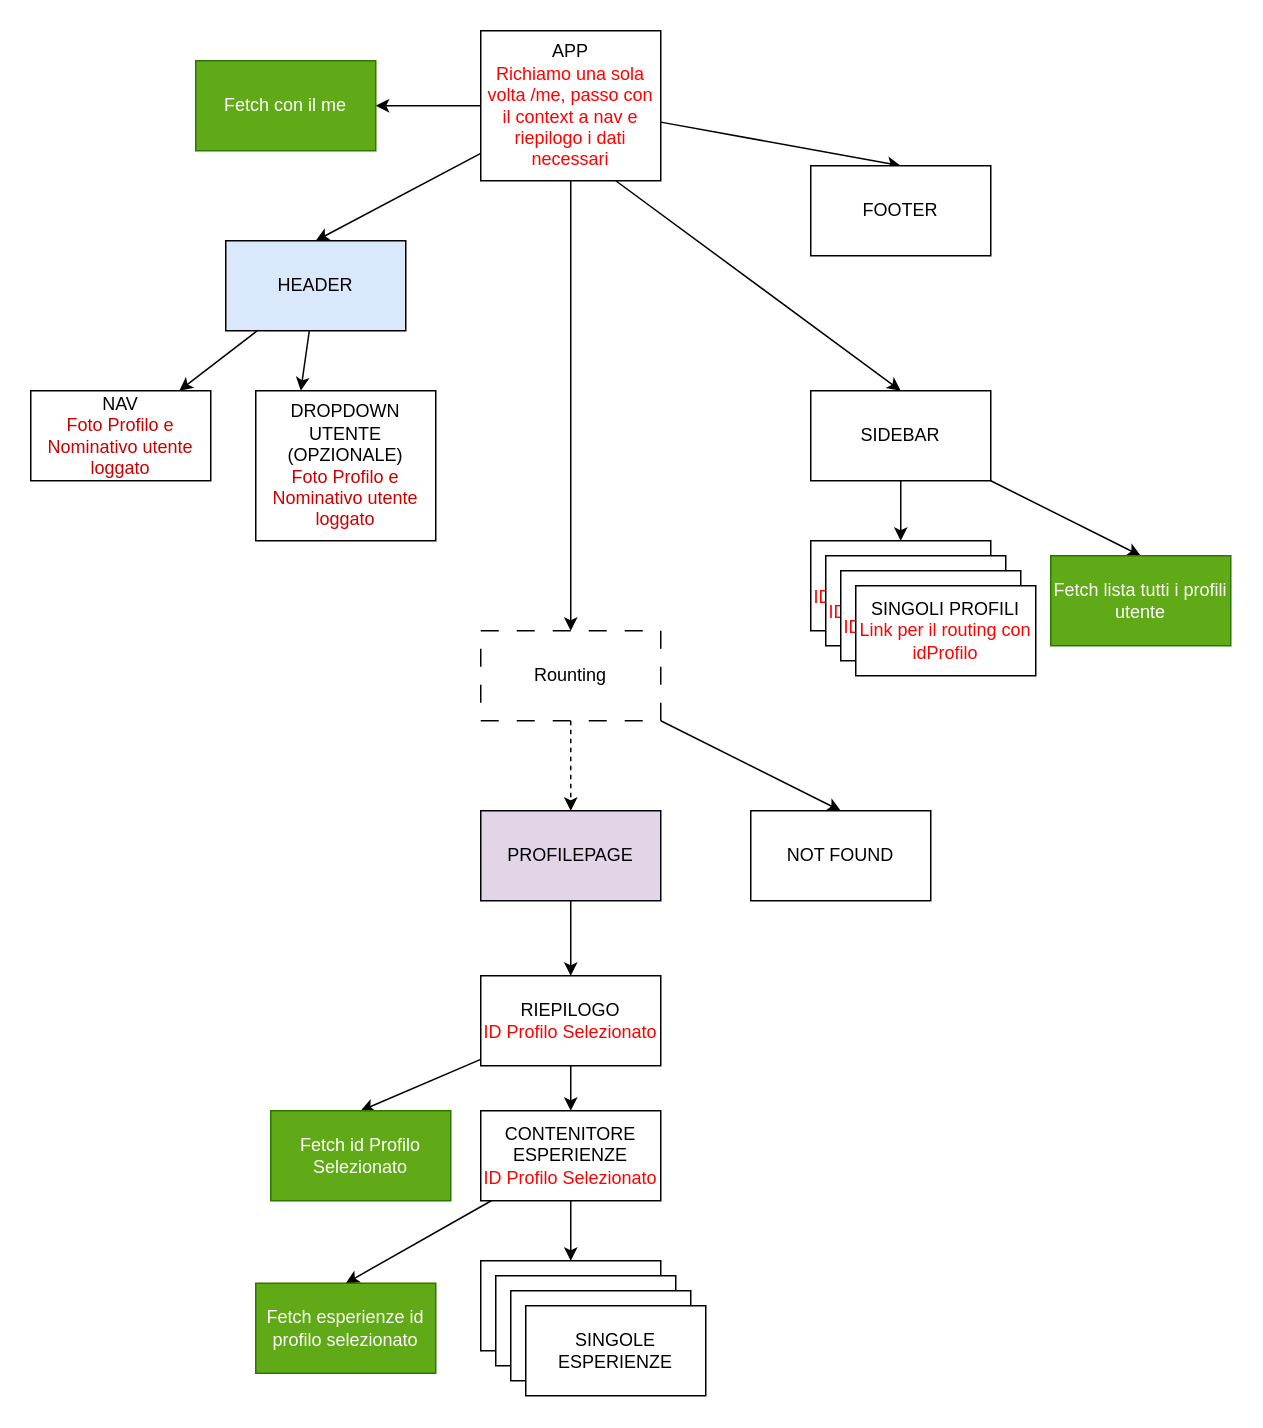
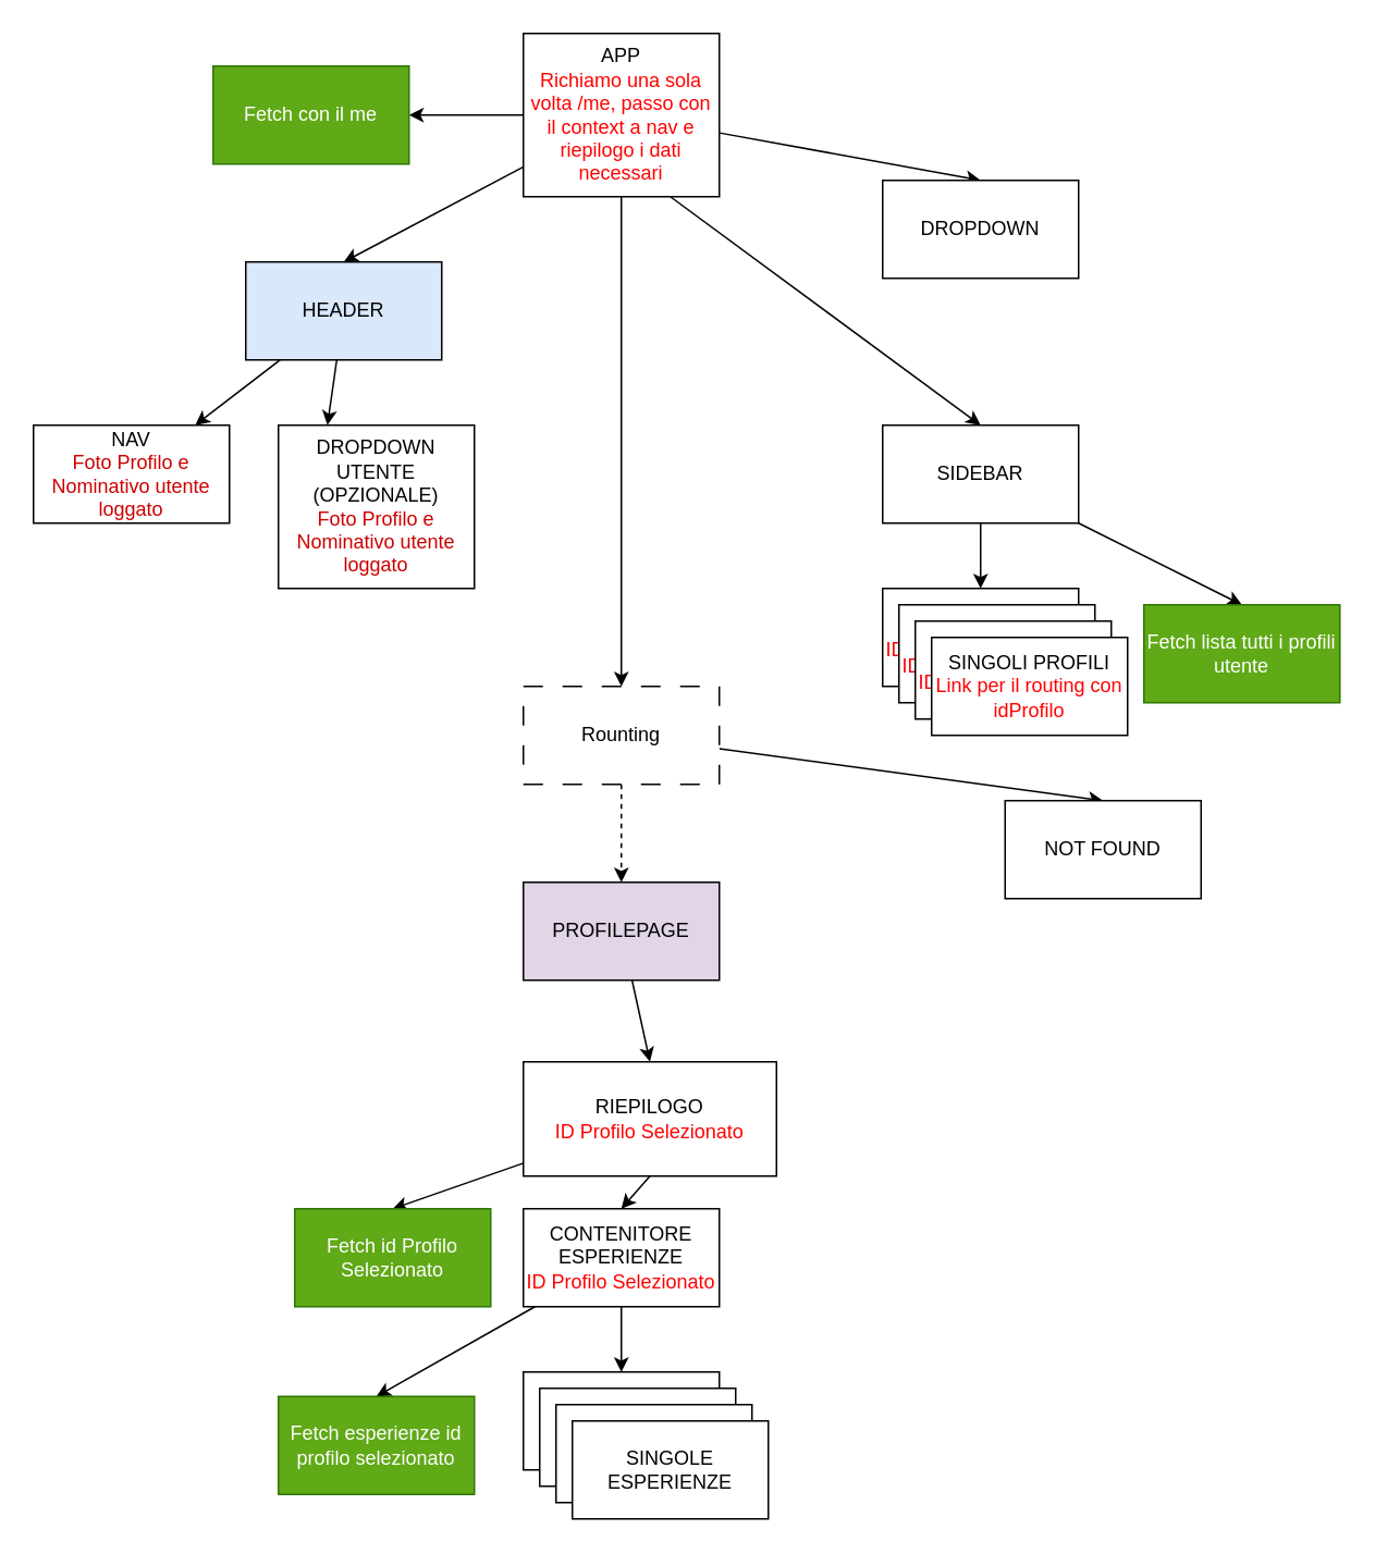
  <mxCell id="0" />
  <mxCell id="1" parent="0" />
  <mxCell id="2" style="edgeStyle=none;html=1;" parent="1" source="4" target="12" edge="1"><mxGeometry relative="1" as="geometry" /></mxCell>
  <mxCell id="3" style="edgeStyle=none;html=1;entryX=0.25;entryY=0;entryDx=0;entryDy=0;" parent="1" source="4" target="13" edge="1"><mxGeometry relative="1" as="geometry" /></mxCell>
  <mxCell id="4" value="HEADER" style="rounded=0;whiteSpace=wrap;html=1;fillColor=#dae8fc;" parent="1" vertex="1"><mxGeometry x="150" y="160" width="120" height="60" as="geometry" /></mxCell>
  <mxCell id="5" style="edgeStyle=none;html=1;entryX=0.5;entryY=0;entryDx=0;entryDy=0;" parent="1" source="8" target="4" edge="1"><mxGeometry relative="1" as="geometry" /></mxCell>
  <mxCell id="6" style="edgeStyle=none;html=1;entryX=0.5;entryY=0;entryDx=0;entryDy=0;" parent="1" source="8" target="11" edge="1"><mxGeometry relative="1" as="geometry" /></mxCell>
  <mxCell id="7" style="edgeStyle=none;html=1;entryX=1;entryY=0.5;entryDx=0;entryDy=0;fontColor=#FF0000;" parent="1" source="8" target="37" edge="1"><mxGeometry relative="1" as="geometry" /></mxCell>
  <mxCell id="8" value="APP&lt;br&gt;&lt;font color=&quot;#ff0000&quot;&gt;Richiamo una sola volta /me, passo con il context a nav e riepilogo i dati necessari&lt;/font&gt;" style="rounded=0;whiteSpace=wrap;html=1;" parent="1" vertex="1"><mxGeometry x="320" y="20" width="120" height="100" as="geometry" /></mxCell>
  <mxCell id="9" style="edgeStyle=none;html=1;entryX=0.5;entryY=0;entryDx=0;entryDy=0;exitX=0.5;exitY=1;exitDx=0;exitDy=0;" parent="1" source="8" target="17" edge="1"><mxGeometry relative="1" as="geometry"><mxPoint x="380" y="220" as="sourcePoint" /></mxGeometry></mxCell>
  <mxCell id="10" style="edgeStyle=none;html=1;entryX=0.5;entryY=0;entryDx=0;entryDy=0;exitX=0.75;exitY=1;exitDx=0;exitDy=0;" parent="1" source="8" target="20" edge="1"><mxGeometry relative="1" as="geometry"><mxPoint x="426.875" y="220" as="sourcePoint" /></mxGeometry></mxCell>
- <mxCell id="11" value="FOOTER" style="rounded=0;whiteSpace=wrap;html=1;" parent="1" vertex="1"><mxGeometry x="540" y="110" width="120" height="60" as="geometry" /></mxCell>
+ <mxCell id="11" value="DROPDOWN" style="rounded=0;whiteSpace=wrap;html=1;" parent="1" vertex="1"><mxGeometry x="540" y="110" width="120" height="60" as="geometry" /></mxCell>
  <mxCell id="12" value="NAV&lt;br&gt;&lt;font color=&quot;#cc0000&quot;&gt;Foto Profilo e Nominativo utente loggato&lt;/font&gt;" style="rounded=0;whiteSpace=wrap;html=1;" parent="1" vertex="1"><mxGeometry x="20" y="260" width="120" height="60" as="geometry" /></mxCell>
  <mxCell id="13" value="DROPDOWN UTENTE (OPZIONALE)&lt;br&gt;&lt;span style=&quot;color: rgb(204, 0, 0);&quot;&gt;Foto Profilo e Nominativo utente loggato&lt;/span&gt;" style="rounded=0;whiteSpace=wrap;html=1;" parent="1" vertex="1"><mxGeometry x="170" y="260" width="120" height="100" as="geometry" /></mxCell>
  <mxCell id="14" style="edgeStyle=none;html=1;entryX=0.5;entryY=0;entryDx=0;entryDy=0;exitX=0.5;exitY=1;exitDx=0;exitDy=0;" parent="1" source="22" target="25" edge="1"><mxGeometry relative="1" as="geometry"><mxPoint x="425.714" y="630" as="sourcePoint" /></mxGeometry></mxCell>
  <mxCell id="15" style="edgeStyle=none;html=1;exitX=0.5;exitY=1;exitDx=0;exitDy=0;dashed=1;" parent="1" source="17" target="39" edge="1"><mxGeometry relative="1" as="geometry" /></mxCell>
  <mxCell id="16" style="edgeStyle=none;html=1;entryX=0.5;entryY=0;entryDx=0;entryDy=0;" parent="1" source="17" target="40" edge="1"><mxGeometry relative="1" as="geometry" /></mxCell>
  <mxCell id="17" value="Rounting" style="rounded=0;whiteSpace=wrap;html=1;dashed=1;dashPattern=12 12;" parent="1" vertex="1"><mxGeometry x="320" y="420" width="120" height="60" as="geometry" /></mxCell>
  <mxCell id="18" style="edgeStyle=none;html=1;entryX=0.5;entryY=0;entryDx=0;entryDy=0;" parent="1" source="20" target="27" edge="1"><mxGeometry relative="1" as="geometry" /></mxCell>
  <mxCell id="19" style="edgeStyle=none;html=1;entryX=0.5;entryY=0;entryDx=0;entryDy=0;fontColor=#FF3333;" parent="1" source="20" target="30" edge="1"><mxGeometry relative="1" as="geometry" /></mxCell>
  <mxCell id="20" value="SIDEBAR" style="rounded=0;whiteSpace=wrap;html=1;" parent="1" vertex="1"><mxGeometry x="540" y="260" width="120" height="60" as="geometry" /></mxCell>
  <mxCell id="21" style="edgeStyle=none;html=1;entryX=0.5;entryY=0;entryDx=0;entryDy=0;fontColor=#FF3333;" parent="1" source="22" target="28" edge="1"><mxGeometry relative="1" as="geometry" /></mxCell>
- <mxCell id="22" value="RIEPILOGO&lt;br&gt;&lt;span style=&quot;color: rgb(255, 0, 0);&quot;&gt;ID Profilo Selezionato&lt;/span&gt;" style="rounded=0;whiteSpace=wrap;html=1;" parent="1" vertex="1"><mxGeometry x="320" y="650" width="120" height="60" as="geometry" /></mxCell>
+ <mxCell id="22" value="RIEPILOGO&lt;br&gt;&lt;span style=&quot;color: rgb(255, 0, 0);&quot;&gt;ID Profilo Selezionato&lt;/span&gt;" style="rounded=0;whiteSpace=wrap;html=1;" parent="1" vertex="1"><mxGeometry x="320" y="650" width="155" height="70" as="geometry" /></mxCell>
  <mxCell id="23" style="edgeStyle=none;html=1;entryX=0.5;entryY=0;entryDx=0;entryDy=0;" parent="1" source="25" target="26" edge="1"><mxGeometry relative="1" as="geometry" /></mxCell>
  <mxCell id="24" style="edgeStyle=none;html=1;entryX=0.5;entryY=0;entryDx=0;entryDy=0;fontColor=#FF3333;" parent="1" source="25" target="29" edge="1"><mxGeometry relative="1" as="geometry" /></mxCell>
  <mxCell id="25" value="CONTENITORE ESPERIENZE&lt;br&gt;&lt;span style=&quot;color: rgb(255, 0, 0);&quot;&gt;ID Profilo Selezionato&lt;/span&gt;" style="rounded=0;whiteSpace=wrap;html=1;" parent="1" vertex="1"><mxGeometry x="320" y="740" width="120" height="60" as="geometry" /></mxCell>
  <mxCell id="26" value="SINGOLE ESPERIENZE" style="rounded=0;whiteSpace=wrap;html=1;" parent="1" vertex="1"><mxGeometry x="320" y="840" width="120" height="60" as="geometry" /></mxCell>
  <mxCell id="27" value="SINGOLI PROFILI&lt;br&gt;&lt;font color=&quot;#ff0000&quot;&gt;ID Profilo Selezionato&lt;/font&gt;" style="rounded=0;whiteSpace=wrap;html=1;" parent="1" vertex="1"><mxGeometry x="540" y="360" width="120" height="60" as="geometry" /></mxCell>
  <mxCell id="28" value="Fetch id Profilo Selezionato" style="text;html=1;strokeColor=#2D7600;fillColor=#60a917;align=center;verticalAlign=middle;whiteSpace=wrap;rounded=0;fontColor=#ffffff;" parent="1" vertex="1"><mxGeometry x="180" y="740" width="120" height="60" as="geometry" /></mxCell>
  <mxCell id="29" value="Fetch esperienze id profilo selezionato" style="text;html=1;strokeColor=#2D7600;fillColor=#60a917;align=center;verticalAlign=middle;whiteSpace=wrap;rounded=0;fontColor=#ffffff;" parent="1" vertex="1"><mxGeometry x="170" y="855" width="120" height="60" as="geometry" /></mxCell>
  <mxCell id="30" value="Fetch lista tutti i profili utente" style="text;html=1;strokeColor=#2D7600;fillColor=#60a917;align=center;verticalAlign=middle;whiteSpace=wrap;rounded=0;fontColor=#ffffff;" parent="1" vertex="1"><mxGeometry x="700" y="370" width="120" height="60" as="geometry" /></mxCell>
  <mxCell id="31" value="SINGOLE ESPERIENZE" style="rounded=0;whiteSpace=wrap;html=1;" parent="1" vertex="1"><mxGeometry x="330" y="850" width="120" height="60" as="geometry" /></mxCell>
  <mxCell id="32" value="SINGOLE ESPERIENZE" style="rounded=0;whiteSpace=wrap;html=1;" parent="1" vertex="1"><mxGeometry x="340" y="860" width="120" height="60" as="geometry" /></mxCell>
  <mxCell id="33" value="SINGOLE ESPERIENZE" style="rounded=0;whiteSpace=wrap;html=1;" parent="1" vertex="1"><mxGeometry x="350" y="870" width="120" height="60" as="geometry" /></mxCell>
  <mxCell id="34" value="SINGOLI PROFILI&lt;br&gt;&lt;font color=&quot;#ff0000&quot;&gt;ID Profilo Selezionato&lt;/font&gt;" style="rounded=0;whiteSpace=wrap;html=1;" parent="1" vertex="1"><mxGeometry x="550" y="370" width="120" height="60" as="geometry" /></mxCell>
  <mxCell id="35" value="SINGOLI PROFILI&lt;br&gt;&lt;font color=&quot;#ff0000&quot;&gt;ID Profilo Selezionato&lt;/font&gt;" style="rounded=0;whiteSpace=wrap;html=1;" parent="1" vertex="1"><mxGeometry x="560" y="380" width="120" height="60" as="geometry" /></mxCell>
  <mxCell id="36" value="SINGOLI PROFILI&lt;br&gt;&lt;font color=&quot;#ff0000&quot;&gt;Link per il routing con idProfilo&lt;/font&gt;" style="rounded=0;whiteSpace=wrap;html=1;" parent="1" vertex="1"><mxGeometry x="570" y="390" width="120" height="60" as="geometry" /></mxCell>
  <mxCell id="37" value="Fetch con il me" style="text;html=1;strokeColor=#2D7600;fillColor=#60a917;align=center;verticalAlign=middle;whiteSpace=wrap;rounded=0;fontColor=#ffffff;" parent="1" vertex="1"><mxGeometry x="130" y="40" width="120" height="60" as="geometry" /></mxCell>
  <mxCell id="38" style="edgeStyle=none;html=1;entryX=0.5;entryY=0;entryDx=0;entryDy=0;" edge="1" parent="1" source="39" target="22"><mxGeometry relative="1" as="geometry" /></mxCell>
  <mxCell id="39" value="PROFILEPAGE" style="rounded=0;whiteSpace=wrap;html=1;fillColor=#e1d5e7;" parent="1" vertex="1"><mxGeometry x="320" y="540" width="120" height="60" as="geometry" /></mxCell>
- <mxCell id="40" value="NOT FOUND" style="rounded=0;whiteSpace=wrap;html=1;" parent="1" vertex="1"><mxGeometry x="500" y="540" width="120" height="60" as="geometry" /></mxCell>
+ <mxCell id="40" value="NOT FOUND" style="rounded=0;whiteSpace=wrap;html=1;" parent="1" vertex="1"><mxGeometry x="615" y="490" width="120" height="60" as="geometry" /></mxCell>
